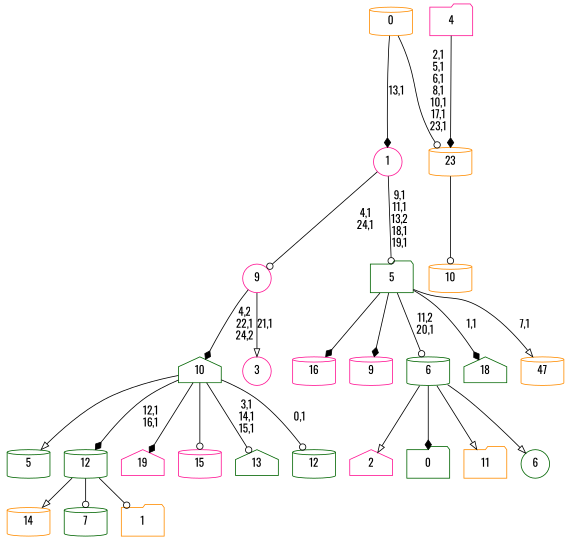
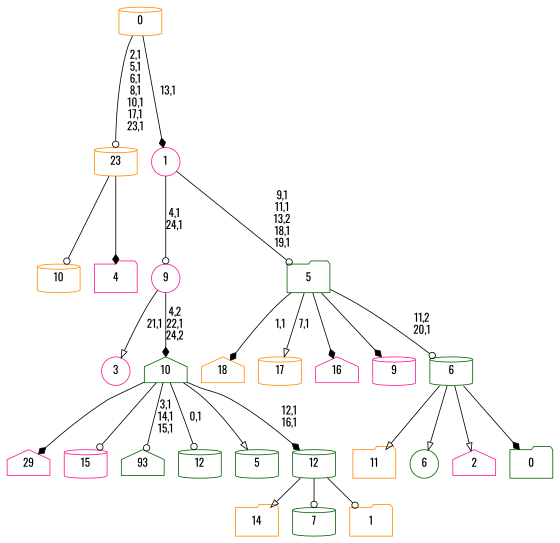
  digraph {
    fontname=Oswald
    node [color=darkgreen fontname=Oswald shape=cylinder]
    edge [arrowhead=odot fontname=Oswald]
-   n1 [color=deeppink label=19 shape=house]
-   n2 [label=18 shape=house]
-   n3 [color=darkorange label=47]
-   n4 [color=deeppink label=16]
+   n1 [color=deeppink label=29 shape=house]
+   n2 [color=darkorange label=18 shape=house]
+   n3 [color=darkorange label=17]
+   n4 [color=deeppink label=16 shape=house]
    n5 [color=deeppink label=15]
-   n6 [color=darkorange label=14]
-   n7 [label=13 shape=house]
+   n6 [color=darkorange label=14 shape=folder]
+   n7 [label=93 shape=house]
    n8 [label=12]
    n9 [color=darkorange label=11 shape=folder]
    n10 [color=darkorange label=10]
    n11 [color=deeppink label=9]
    n12 [label=7]
    n13 [label=6 shape=circle]
    n14 [label=5]
    n15 [color=deeppink label=4 shape=folder]
    23 [color=darkorange]
    n17 [color=deeppink label=3 shape=circle]
    n18 [color=deeppink label=2 shape=house]
    n19 [color=darkorange label=1 shape=folder]
    12
    10 [shape=house]
    9 [color=deeppink shape=circle]
    n23 [label=0 shape=folder]
    6
    5 [shape=folder]
    1 [color=deeppink shape=circle]
    0 [color=darkorange]
    23 -> n10
-   n15 -> 23 [arrowhead=diamond]
+   23 -> n15 [arrowhead=diamond]
    12 -> n6 [arrowhead=onormal]
    12 -> n12
    12 -> n19
    10 -> n1 [arrowhead=diamond]
    10 -> n5
    10 -> n7 [label="3,1\n14,1\n15,1"]
    10 -> n8 [label="0,1"]
    10 -> n14 [arrowhead=onormal]
    10 -> 12 [arrowhead=diamond label="12,1\n16,1"]
    9 -> n17 [arrowhead=onormal label="21,1"]
    9 -> 10 [arrowhead=diamond label="4,2\n22,1\n24,2"]
    6 -> n9 [arrowhead=onormal]
    6 -> n13 [arrowhead=onormal]
    6 -> n18 [arrowhead=onormal]
    6 -> n23 [arrowhead=diamond]
    5 -> n2 [arrowhead=diamond label="1,1"]
    5 -> n3 [arrowhead=onormal label="7,1"]
    5 -> n4 [arrowhead=diamond]
    5 -> n11 [arrowhead=diamond]
    5 -> 6 [label="11,2\n20,1"]
    1 -> 9 [label="4,1\n24,1"]
    1 -> 5 [label="9,1\n11,1\n13,2\n18,1\n19,1"]
    0 -> 23 [label="2,1\n5,1\n6,1\n8,1\n10,1\n17,1\n23,1"]
    0 -> 1 [arrowhead=diamond label="13,1"]
  }
